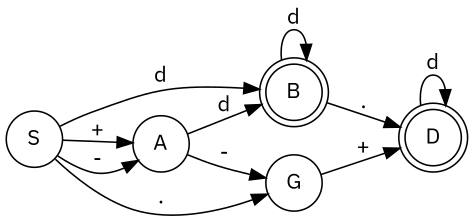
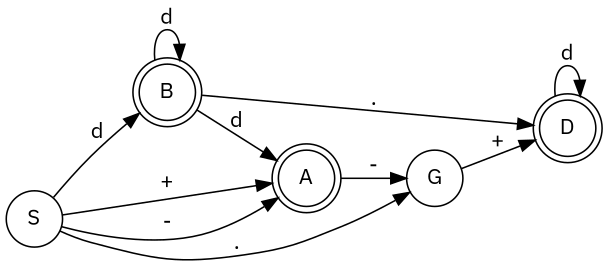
  digraph {
    fontname="IBM Plex Sans"
    rankdir=LR
    node [fontname="IBM Plex Sans" shape=circle]
    edge [fontname="IBM Plex Sans"]
    B [shape=doublecircle]
    D [shape=doublecircle]
    S
-   A
+   A [shape=doublecircle]
    G
    B -> B [label=d]
    B -> D [label="."]
    D -> D [label=d]
    S -> B [label=d]
    S -> A [label="+"]
    S -> A [label="-"]
    S -> G [label="."]
-   A -> B [label=d]
+   B -> A [label=d]
    A -> G [label="-"]
    G -> D [label="+"]
  }
